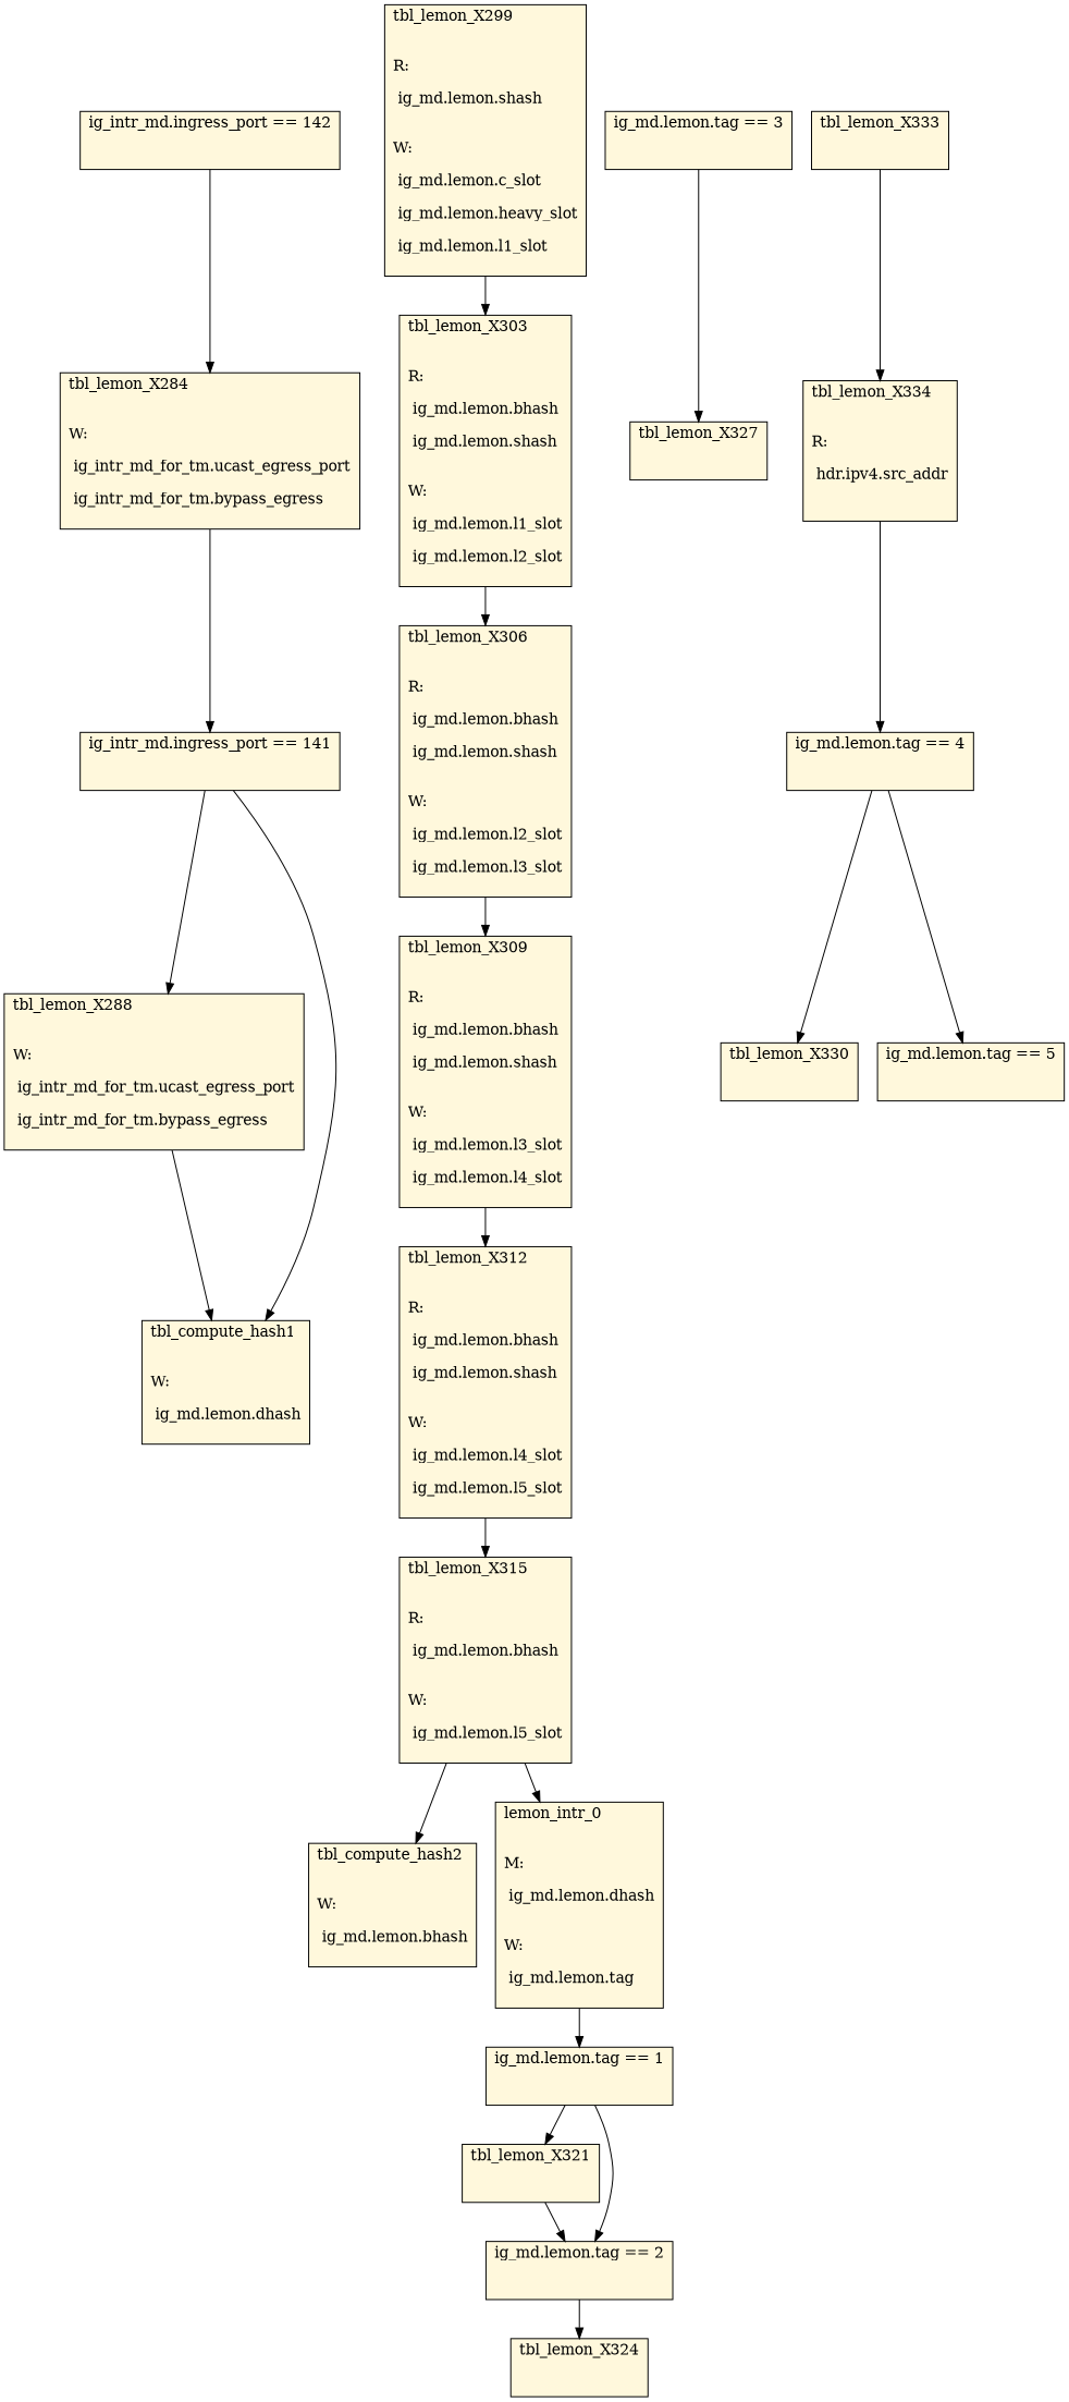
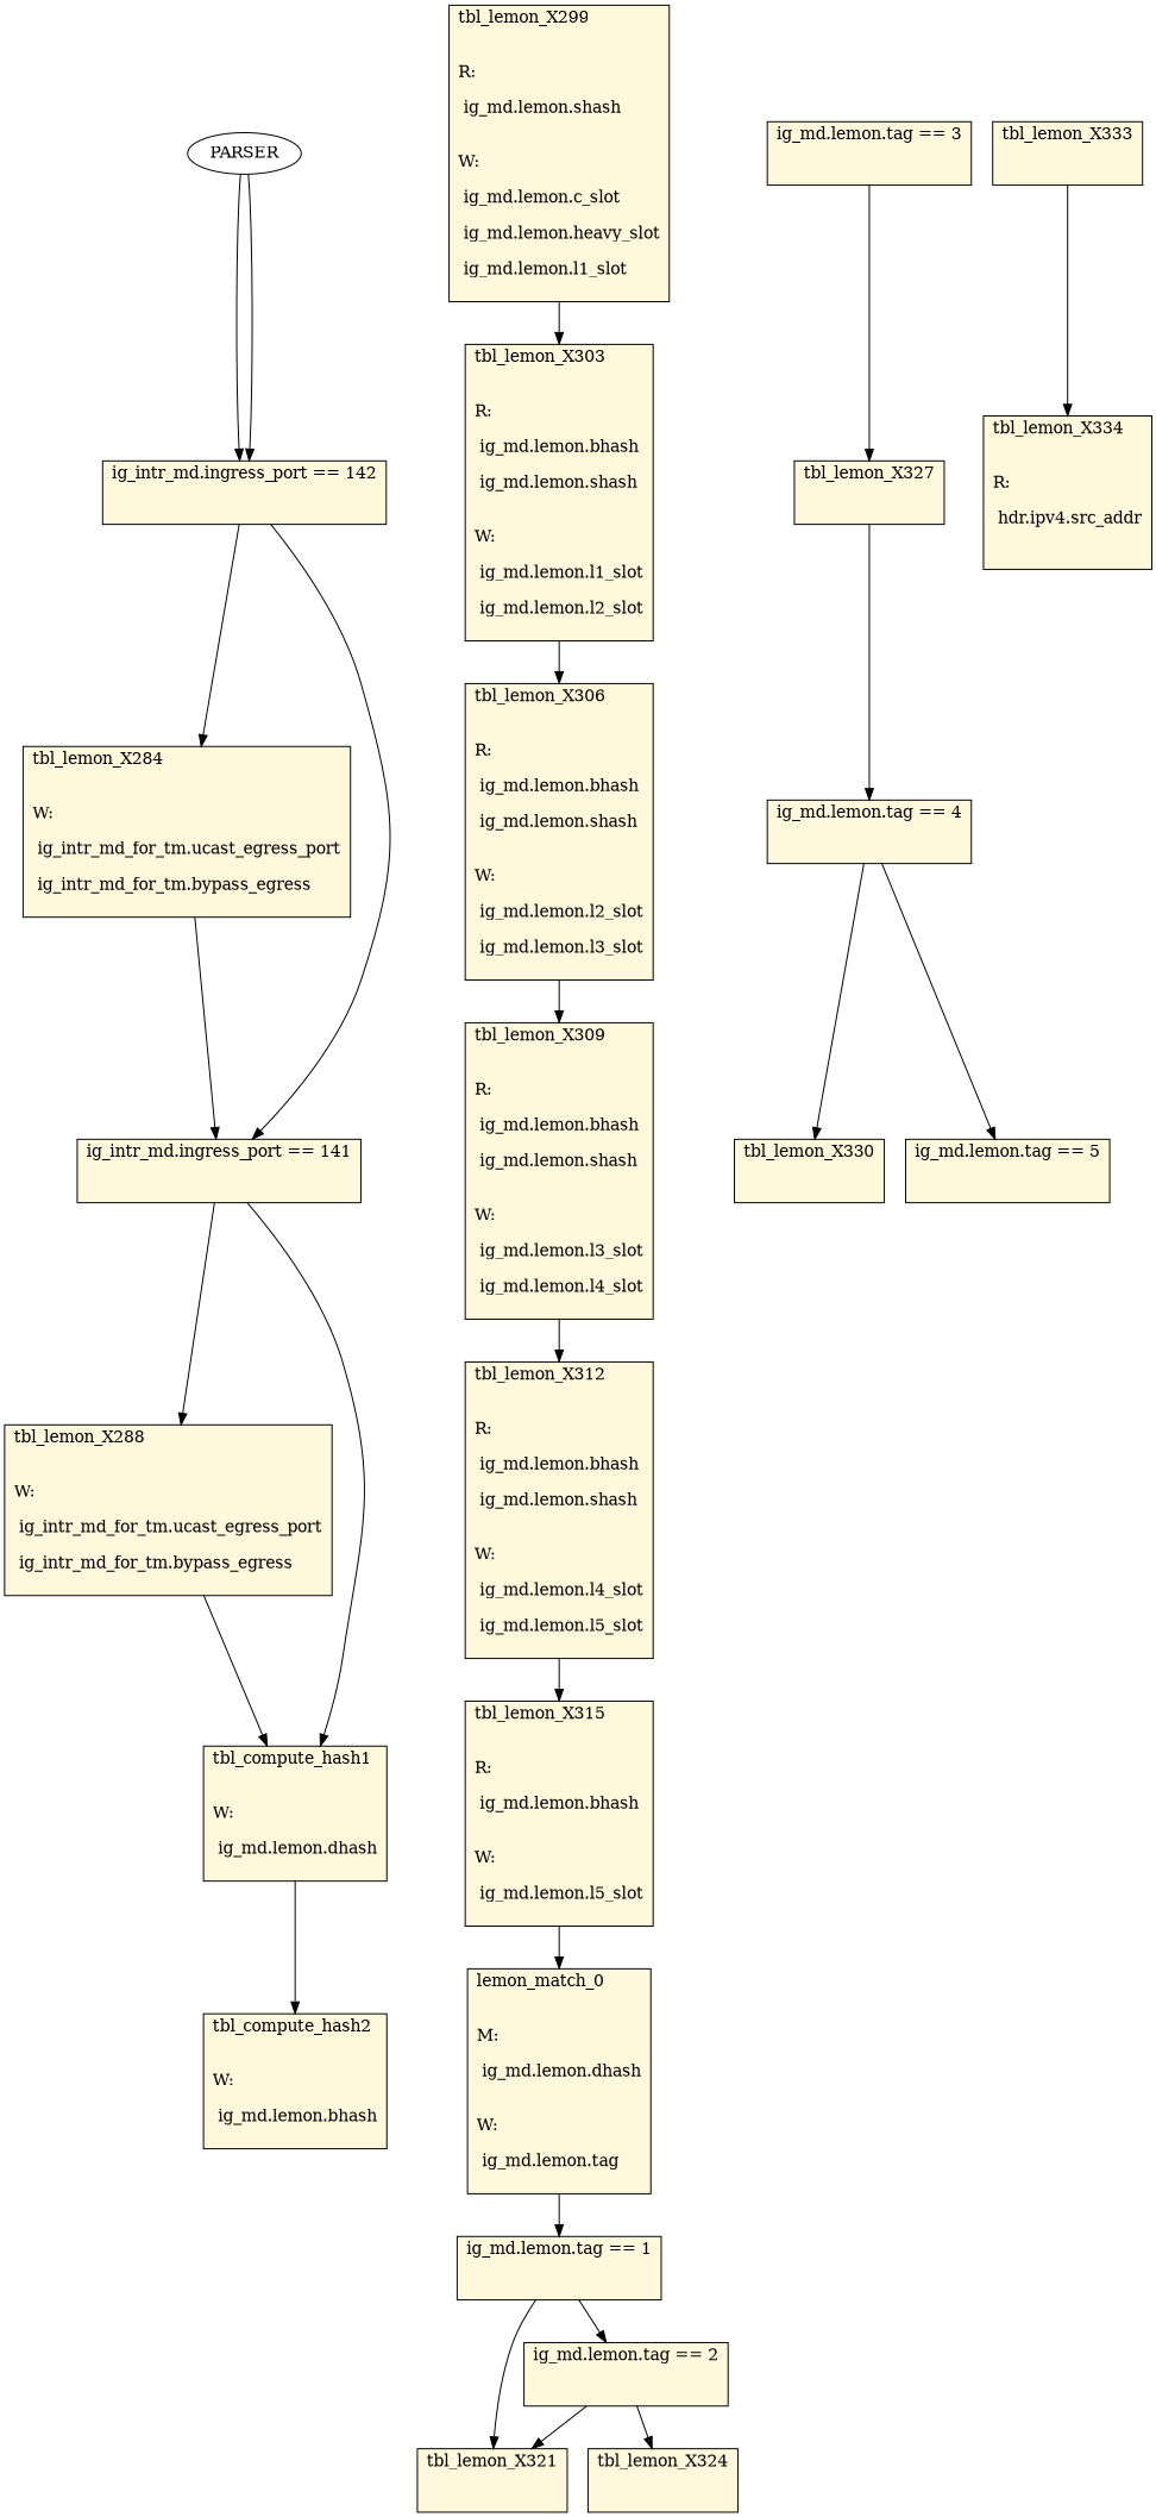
  digraph {
    node [fillcolor=cornsilk shape=record style=filled]
    n1 [label="ig_intr_md.ingress_port == 142\l\l\n "]
    n2 [label="tbl_lemon_X284\l\l\nW:\l\n ig_intr_md_for_tm.ucast_egress_port\l\n ig_intr_md_for_tm.bypass_egress\l\n "]
    n3 [label="ig_intr_md.ingress_port == 141\l\l\n "]
    n4 [label="tbl_lemon_X288\l\l\nW:\l\n ig_intr_md_for_tm.ucast_egress_port\l\n ig_intr_md_for_tm.bypass_egress\l\n "]
    n5 [label="tbl_compute_hash1\l\l\nW:\l\n ig_md.lemon.dhash\l\n "]
    n6 [label="tbl_compute_hash2\l\l\nW:\l\n ig_md.lemon.bhash\l\n "]
    n7 [label="tbl_lemon_X299\l\l\nR:\l\n ig_md.lemon.shash\l\n\lW:\l\n ig_md.lemon.c_slot\l\n ig_md.lemon.heavy_slot\l\n ig_md.lemon.l1_slot\l\n "]
    n8 [label="tbl_lemon_X303\l\l\nR:\l\n ig_md.lemon.bhash\l\n ig_md.lemon.shash\l\n\lW:\l\n ig_md.lemon.l1_slot\l\n ig_md.lemon.l2_slot\l\n "]
    n9 [label="tbl_lemon_X306\l\l\nR:\l\n ig_md.lemon.bhash\l\n ig_md.lemon.shash\l\n\lW:\l\n ig_md.lemon.l2_slot\l\n ig_md.lemon.l3_slot\l\n "]
    n10 [label="tbl_lemon_X309\l\l\nR:\l\n ig_md.lemon.bhash\l\n ig_md.lemon.shash\l\n\lW:\l\n ig_md.lemon.l3_slot\l\n ig_md.lemon.l4_slot\l\n "]
    n11 [label="tbl_lemon_X312\l\l\nR:\l\n ig_md.lemon.bhash\l\n ig_md.lemon.shash\l\n\lW:\l\n ig_md.lemon.l4_slot\l\n ig_md.lemon.l5_slot\l\n "]
    n12 [label="tbl_lemon_X315\l\l\nR:\l\n ig_md.lemon.bhash\l\n\lW:\l\n ig_md.lemon.l5_slot\l\n "]
-   n13 [label="lemon_intr_0\l\l\nM:\l\n ig_md.lemon.dhash\l\n\lW:\l\n ig_md.lemon.tag\l\n "]
+   n13 [label="lemon_match_0\l\l\nM:\l\n ig_md.lemon.dhash\l\n\lW:\l\n ig_md.lemon.tag\l\n "]
    n14 [label="ig_md.lemon.tag == 1\l\l\n "]
    n15 [label="tbl_lemon_X321\l\l\n "]
    n16 [label="ig_md.lemon.tag == 2\l\l\n "]
    n17 [label="tbl_lemon_X324\l\l\n "]
    n18 [label="ig_md.lemon.tag == 3\l\l\n "]
    n19 [label="tbl_lemon_X327\l\l\n "]
    n20 [label="ig_md.lemon.tag == 4\l\l\n "]
    n21 [label="tbl_lemon_X330\l\l\n "]
    n22 [label="ig_md.lemon.tag == 5\l\l\n "]
    n23 [label="tbl_lemon_X333\l\l\n "]
    n24 [label="tbl_lemon_X334\l\l\nR:\l\n hdr.ipv4.src_addr\l\n\l "]
+   PARSER [fillcolor="" shape="" style=""]
    n1 -> n2
+   n1 -> n3
    n2 -> n3
    n3 -> n4
    n3 -> n5
    n4 -> n5
-   n12 -> n6
+   n5 -> n6
    n7 -> n8
    n8 -> n9
    n9 -> n10
    n10 -> n11
    n11 -> n12
    n12 -> n13
    n13 -> n14
    n14 -> n15
    n14 -> n16
-   n15 -> n16
+   n16 -> n15
    n16 -> n17
    n18 -> n19
-   n24 -> n20
+   n19 -> n20
    n20 -> n21
    n20 -> n22
    n23 -> n24
+   PARSER -> n1
+   PARSER -> n1
  }
